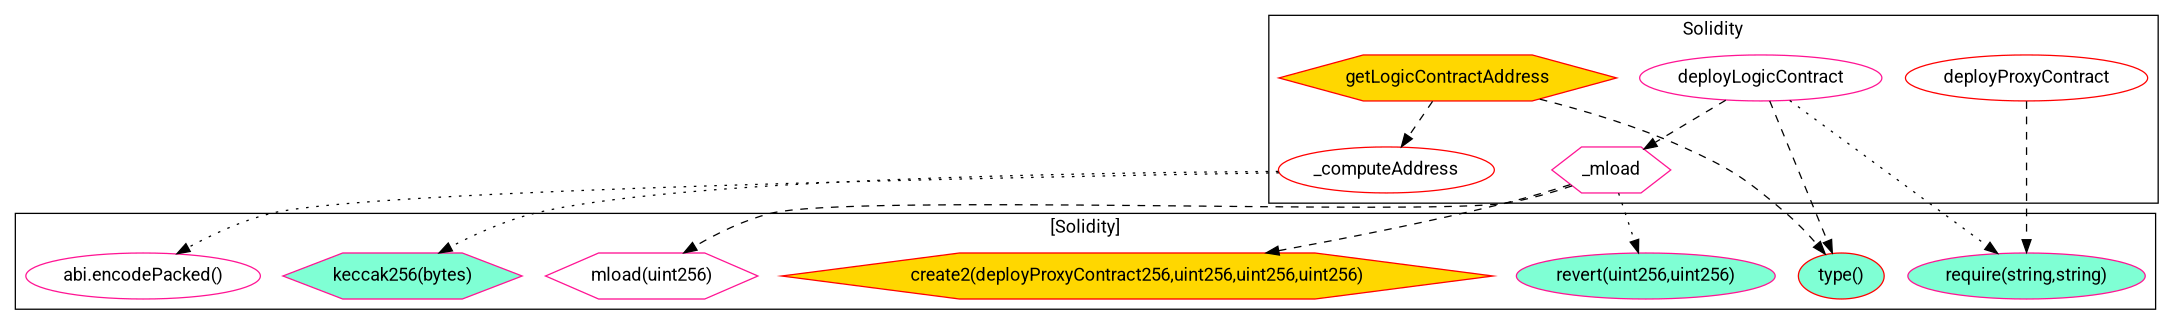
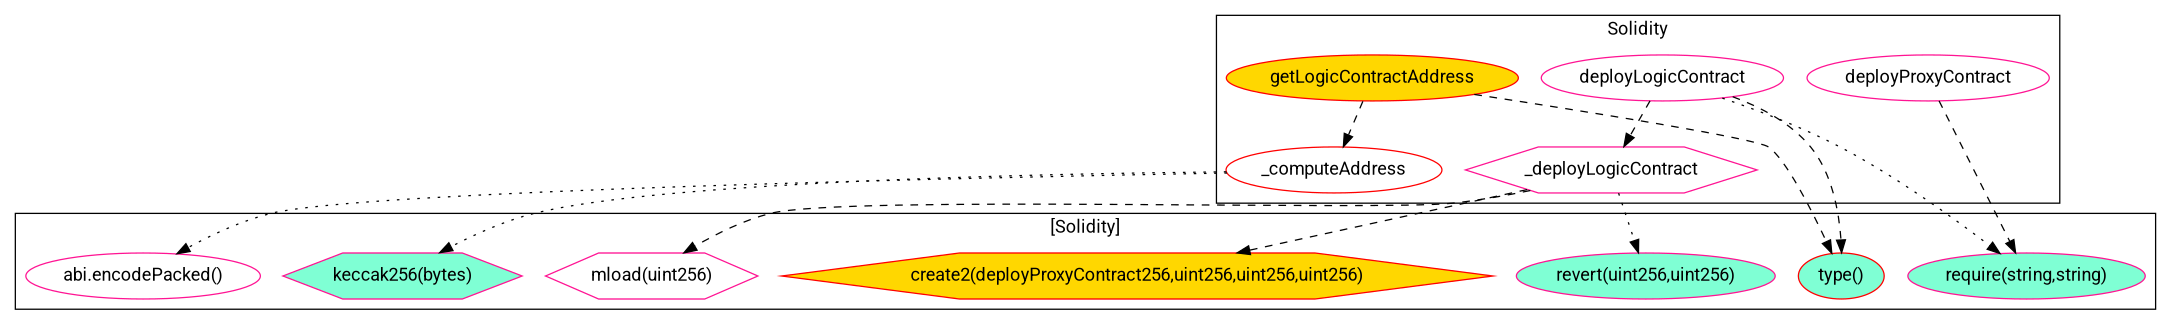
  strict digraph {
    fontname=Roboto
    node [color=deeppink fillcolor=white fontname=Roboto shape=ellipse style=filled]
    edge [fontname=Roboto style=dashed]
    n1 [label=deployLogicContract]
-   n2 [label=_mload shape=hexagon]
-   n3 [color=red label=deployProxyContract]
+   n2 [label=_deployLogicContract shape=hexagon]
+   n3 [label=deployProxyContract]
    n4 [color=red label=_computeAddress]
-   n5 [color=red fillcolor=gold label=getLogicContractAddress shape=hexagon]
+   n5 [color=red fillcolor=gold label=getLogicContractAddress]
    "type()" [color=red fillcolor=aquamarine]
    n7 [fillcolor=aquamarine label="require(string,string)"]
    "abi.encodePacked()"
    "keccak256(bytes)" [fillcolor=aquamarine shape=hexagon]
    "mload(uint256)" [shape=hexagon]
    "revert(uint256,uint256)" [fillcolor=aquamarine]
    n12 [color=red fillcolor=gold label="create2(deployProxyContract256,uint256,uint256,uint256)" shape=hexagon]
    subgraph cluster_1 {
      label=Solidity
      n1
      n2
      n3
      n4
      n5
    }
    subgraph cluster_2 {
      label="[Solidity]"
      "type()"
      n7
      "abi.encodePacked()"
      "keccak256(bytes)"
      "mload(uint256)"
      "revert(uint256,uint256)"
      n12
    }
    n1 -> n2
    n1 -> "type()"
    n1 -> n7 [style=dotted]
    n2 -> "mload(uint256)"
    n2 -> "revert(uint256,uint256)" [style=dotted]
    n2 -> n12
    n3 -> n7
    n4 -> "abi.encodePacked()" [style=dotted]
    n4 -> "keccak256(bytes)" [style=dotted]
    n5 -> n4
    n5 -> "type()"
  }
